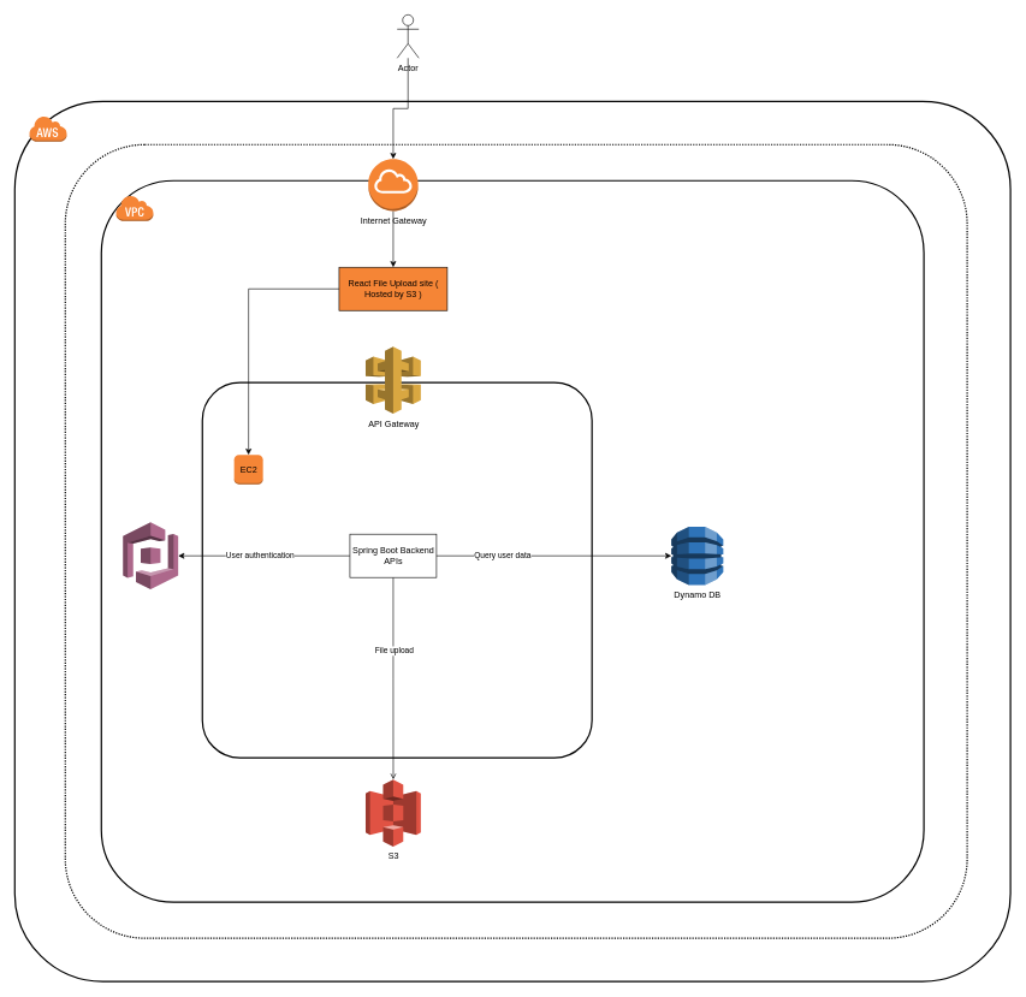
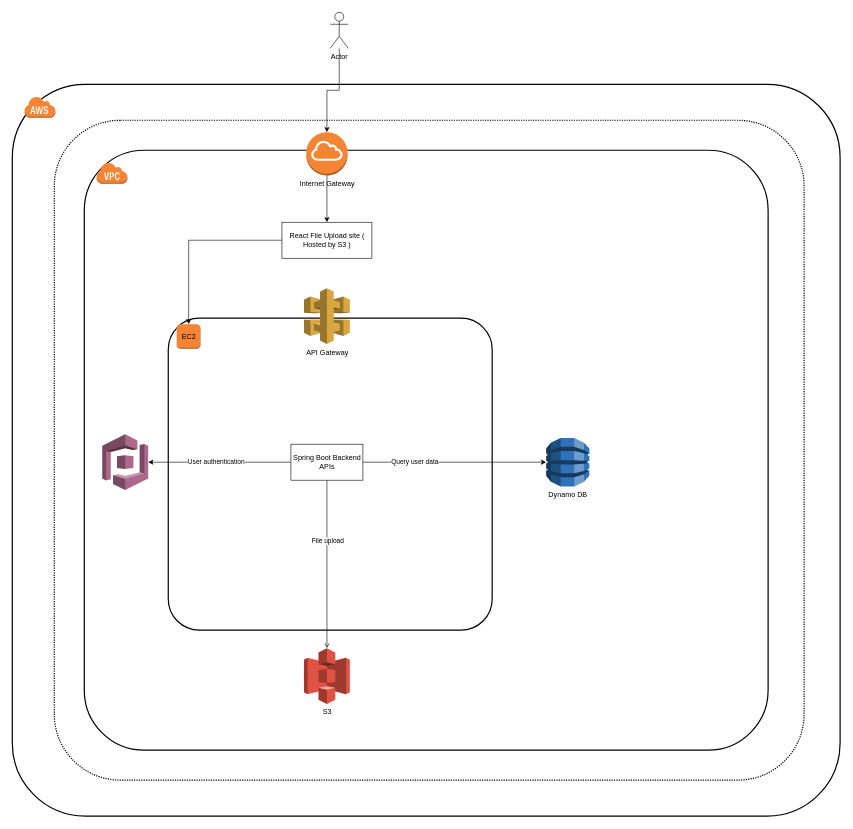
  <mxCell id="0" />
  <mxCell id="1" parent="0" />
  <mxCell id="2" value="Infra" parent="0" />
  <mxCell id="3" value="" style="rounded=1;arcSize=10;dashed=0;fillColor=none;gradientColor=none;strokeWidth=2;" vertex="1" parent="2"><mxGeometry x="20" y="140" width="1380" height="1220" as="geometry" /></mxCell>
  <mxCell id="4" value="" style="dashed=0;html=1;shape=mxgraph.aws3.cloud;fillColor=#F58536;gradientColor=none;dashed=0;" vertex="1" parent="2"><mxGeometry x="40" y="160" width="52" height="36" as="geometry" /></mxCell>
  <mxCell id="5" value="" style="rounded=1;arcSize=10;dashed=1;fillColor=none;gradientColor=none;dashPattern=1 1;strokeWidth=2;" vertex="1" parent="2"><mxGeometry x="90" y="200" width="1250" height="1100" as="geometry" /></mxCell>
  <mxCell id="6" value="" style="rounded=1;arcSize=10;dashed=0;fillColor=none;gradientColor=none;strokeWidth=2;" vertex="1" parent="2"><mxGeometry x="140" y="250" width="1140" height="1000" as="geometry" /></mxCell>
  <mxCell id="7" value="" style="dashed=0;html=1;shape=mxgraph.aws3.virtual_private_cloud;fillColor=#F58536;gradientColor=none;dashed=0;" vertex="1" parent="2"><mxGeometry x="160" y="270" width="52" height="36" as="geometry" /></mxCell>
  <mxCell id="8" value="" style="rounded=1;arcSize=10;dashed=0;fillColor=none;gradientColor=none;strokeWidth=2;" vertex="1" parent="2"><mxGeometry x="280" y="530" width="540" height="520" as="geometry" /></mxCell>
- <mxCell id="9" value="EC2" style="dashed=0;html=1;shape=mxgraph.aws3.instance;fillColor=#F58536;gradientColor=none;dashed=0;" vertex="1" parent="2"><mxGeometry x="324" y="630" width="40" height="41" as="geometry" /></mxCell>
+ <mxCell id="9" value="EC2" style="dashed=0;html=1;shape=mxgraph.aws3.instance;fillColor=#F58536;gradientColor=none;dashed=0;" vertex="1" parent="2"><mxGeometry x="294" y="540" width="40" height="41" as="geometry" /></mxCell>
  <mxCell id="10" value="Components" parent="0" />
  <mxCell id="11" style="edgeStyle=orthogonalEdgeStyle;rounded=0;orthogonalLoop=1;jettySize=auto;html=1;" edge="1" parent="10" source="12" target="14"><mxGeometry relative="1" as="geometry" /></mxCell>
  <mxCell id="12" value="Actor" style="shape=umlActor;verticalLabelPosition=bottom;verticalAlign=top;html=1;outlineConnect=0;" vertex="1" parent="10"><mxGeometry x="550" y="20" width="30" height="60" as="geometry" /></mxCell>
  <mxCell id="13" style="edgeStyle=orthogonalEdgeStyle;rounded=0;orthogonalLoop=1;jettySize=auto;html=1;" edge="1" parent="10" source="14" target="16"><mxGeometry relative="1" as="geometry" /></mxCell>
  <mxCell id="14" value="Internet Gateway&lt;div&gt;&lt;br&gt;&lt;/div&gt;" style="outlineConnect=0;dashed=0;verticalLabelPosition=bottom;verticalAlign=top;align=center;html=1;shape=mxgraph.aws3.internet_gateway;fillColor=#F58534;gradientColor=none;" vertex="1" parent="10"><mxGeometry x="510" y="220" width="69" height="72" as="geometry" /></mxCell>
  <mxCell id="15" style="edgeStyle=orthogonalEdgeStyle;rounded=0;orthogonalLoop=1;jettySize=auto;html=1;" edge="1" parent="10" source="16" target="9"><mxGeometry relative="1" as="geometry" /></mxCell>
- <mxCell id="16" value="React File Upload site ( Hosted by S3 )" style="rounded=0;whiteSpace=wrap;html=1;fillColor=#f58536;" vertex="1" parent="10"><mxGeometry x="469.5" y="370" width="150" height="60" as="geometry" /></mxCell>
- <mxCell id="17" value="Dynamo DB&lt;div&gt;&lt;br&gt;&lt;/div&gt;" style="outlineConnect=0;dashed=0;verticalLabelPosition=bottom;verticalAlign=top;align=center;html=1;shape=mxgraph.aws3.dynamo_db;fillColor=#2E73B8;gradientColor=none;" vertex="1" parent="10"><mxGeometry x="930" y="729.5" width="72" height="81" as="geometry" /></mxCell>
+ <mxCell id="16" value="React File Upload site ( Hosted by S3 )" style="rounded=0;whiteSpace=wrap;html=1;" vertex="1" parent="10"><mxGeometry x="469.5" y="370" width="150" height="60" as="geometry" /></mxCell>
+ <mxCell id="17" value="Dynamo DB&lt;div&gt;&lt;br&gt;&lt;/div&gt;" style="outlineConnect=0;dashed=0;verticalLabelPosition=bottom;verticalAlign=top;align=center;html=1;shape=mxgraph.aws3.dynamo_db;fillColor=#2E73B8;gradientColor=none;" vertex="1" parent="10"><mxGeometry x="910" y="729.5" width="72" height="81" as="geometry" /></mxCell>
  <mxCell id="18" value="API Gateway&lt;div&gt;&lt;br&gt;&lt;/div&gt;" style="outlineConnect=0;dashed=0;verticalLabelPosition=bottom;verticalAlign=top;align=center;html=1;shape=mxgraph.aws3.api_gateway;fillColor=#D9A741;gradientColor=none;" vertex="1" parent="10"><mxGeometry x="506.25" y="480" width="76.5" height="93" as="geometry" /></mxCell>
  <mxCell id="19" style="edgeStyle=orthogonalEdgeStyle;rounded=0;orthogonalLoop=1;jettySize=auto;html=1;endArrow=open;" edge="1" parent="10" source="23" target="26"><mxGeometry relative="1" as="geometry" /></mxCell>
  <mxCell id="20" value="File upload" style="edgeLabel;html=1;align=center;verticalAlign=middle;resizable=0;points=[];" vertex="1" connectable="0" parent="19"><mxGeometry x="-0.276" y="1" relative="1" as="geometry"><mxPoint as="offset" /></mxGeometry></mxCell>
  <mxCell id="21" style="edgeStyle=orthogonalEdgeStyle;rounded=0;orthogonalLoop=1;jettySize=auto;html=1;" edge="1" parent="10" source="23" target="27"><mxGeometry relative="1" as="geometry" /></mxCell>
  <mxCell id="22" value="User authentication" style="edgeLabel;html=1;align=center;verticalAlign=middle;resizable=0;points=[];" vertex="1" connectable="0" parent="21"><mxGeometry x="0.049" y="-2" relative="1" as="geometry"><mxPoint as="offset" /></mxGeometry></mxCell>
  <mxCell id="23" value="Spring Boot Backend APIs" style="rounded=0;whiteSpace=wrap;html=1;" vertex="1" parent="10"><mxGeometry x="484.5" y="740" width="120" height="60" as="geometry" /></mxCell>
  <mxCell id="24" style="edgeStyle=orthogonalEdgeStyle;rounded=0;orthogonalLoop=1;jettySize=auto;html=1;entryX=0;entryY=0.5;entryDx=0;entryDy=0;entryPerimeter=0;" edge="1" parent="10" source="23" target="17"><mxGeometry relative="1" as="geometry" /></mxCell>
  <mxCell id="25" value="Query user data" style="edgeLabel;html=1;align=center;verticalAlign=middle;resizable=0;points=[];" vertex="1" connectable="0" parent="24"><mxGeometry x="-0.44" y="1" relative="1" as="geometry"><mxPoint as="offset" /></mxGeometry></mxCell>
  <mxCell id="26" value="S3" style="outlineConnect=0;dashed=0;verticalLabelPosition=bottom;verticalAlign=top;align=center;html=1;shape=mxgraph.aws3.s3;fillColor=#E05243;gradientColor=none;" vertex="1" parent="10"><mxGeometry x="506.25" y="1080" width="76.5" height="93" as="geometry" /></mxCell>
  <mxCell id="27" value="" style="outlineConnect=0;dashed=0;verticalLabelPosition=bottom;verticalAlign=top;align=center;html=1;shape=mxgraph.aws3.cognito;fillColor=#AD688B;gradientColor=none;" vertex="1" parent="10"><mxGeometry x="170" y="723.5" width="76.5" height="93" as="geometry" /></mxCell>
